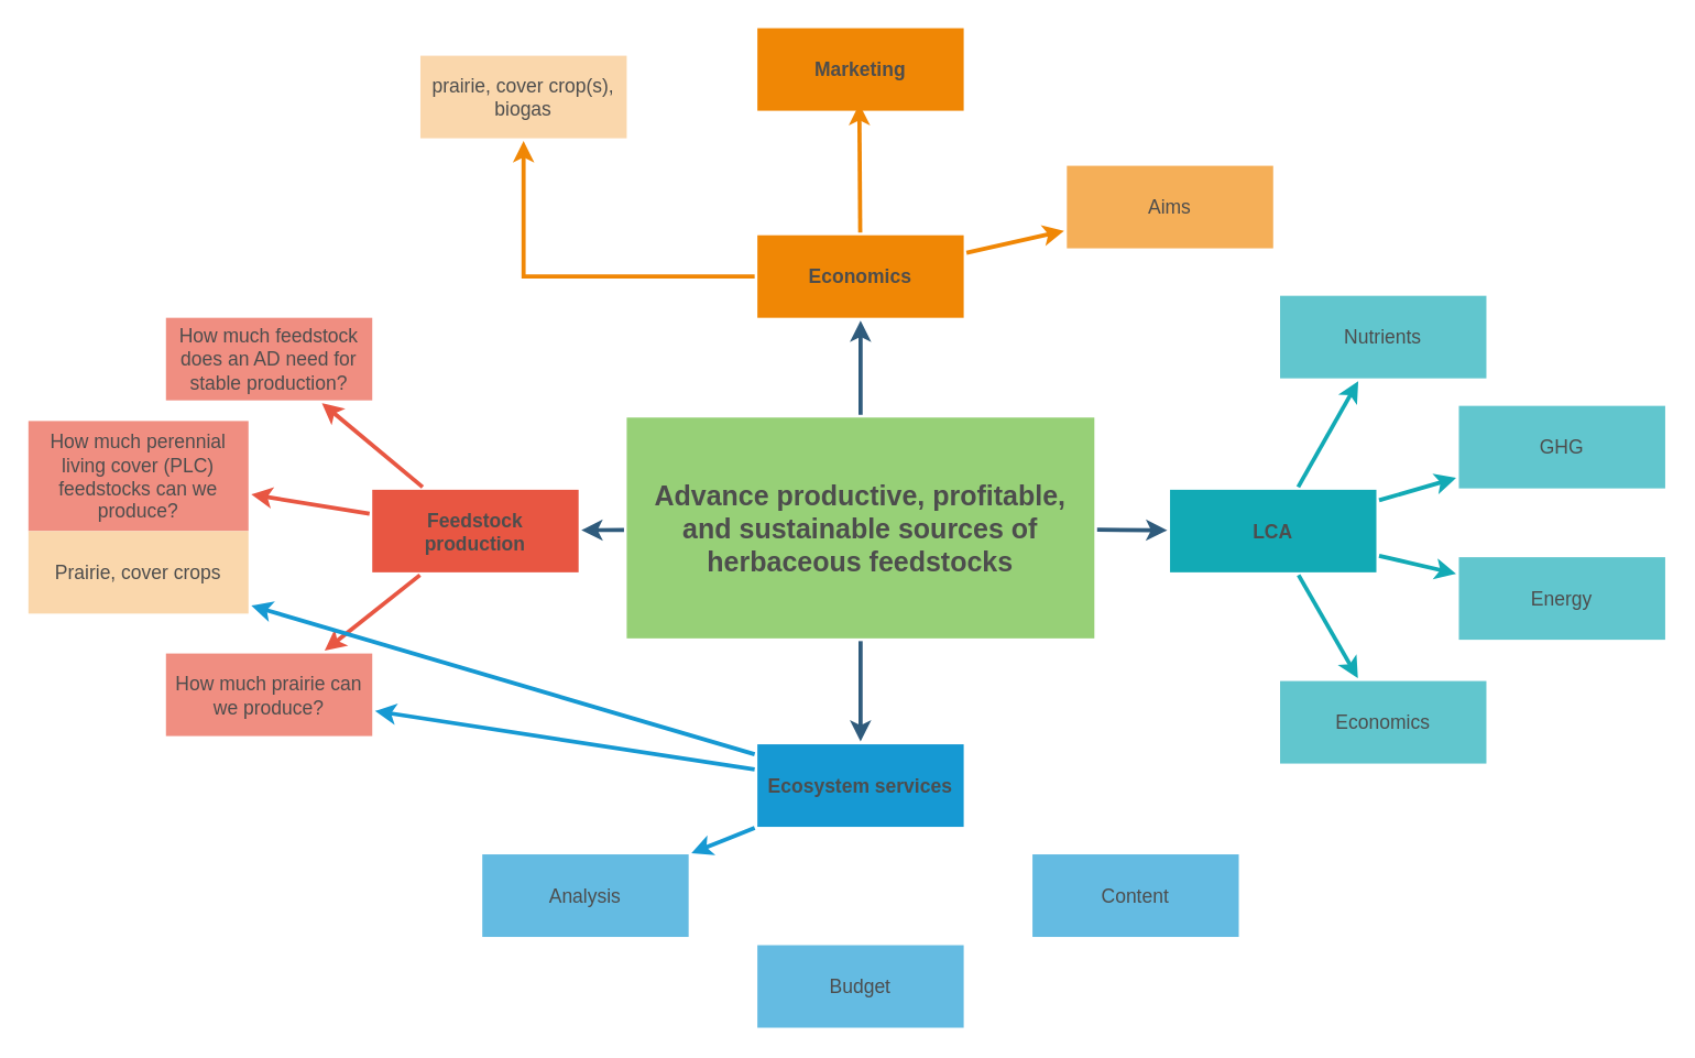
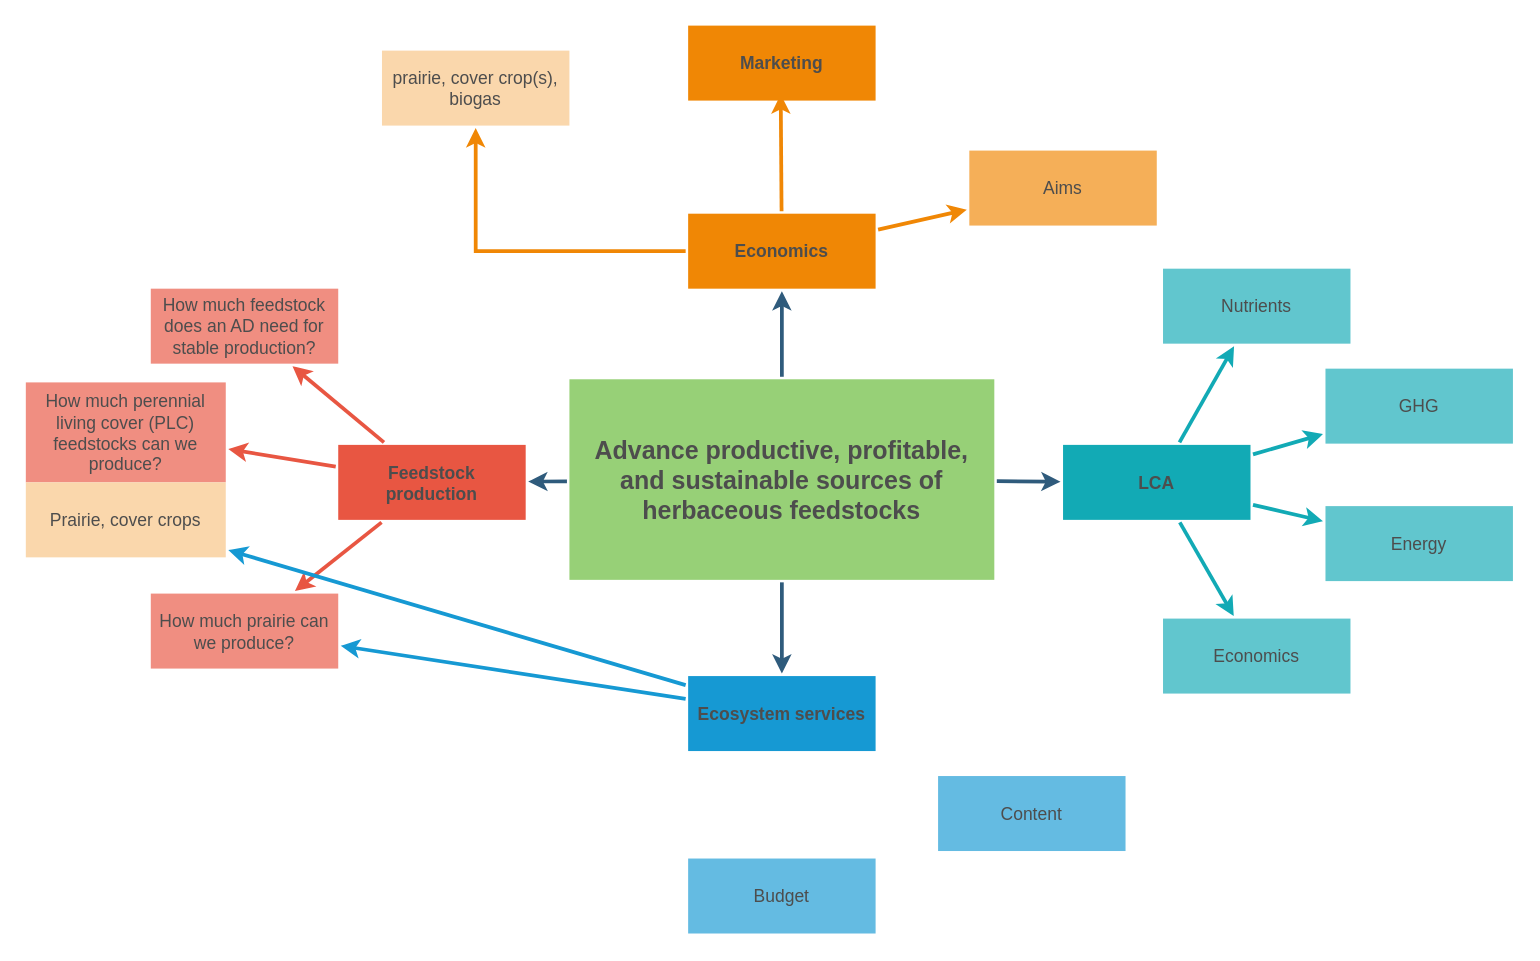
  <mxCell id="0" />
  <mxCell id="1" parent="0" />
  <mxCell id="2" value="" style="edgeStyle=none;rounded=0;jumpStyle=none;html=1;shadow=0;labelBackgroundColor=none;startArrow=none;startFill=0;endArrow=classic;endFill=1;jettySize=auto;orthogonalLoop=1;strokeColor=#2F5B7C;strokeWidth=3;fontFamily=Helvetica;fontSize=16;fontColor=#4D4D4D;spacing=5;" parent="1" source="6" target="21" edge="1"><mxGeometry relative="1" as="geometry" /></mxCell>
  <mxCell id="3" value="" style="edgeStyle=none;rounded=0;jumpStyle=none;html=1;shadow=0;labelBackgroundColor=none;startArrow=none;startFill=0;endArrow=classic;endFill=1;jettySize=auto;orthogonalLoop=1;strokeColor=#2F5B7C;strokeWidth=3;fontFamily=Helvetica;fontSize=16;fontColor=#4D4D4D;spacing=5;" parent="1" source="6" target="25" edge="1"><mxGeometry relative="1" as="geometry" /></mxCell>
  <mxCell id="4" value="" style="edgeStyle=none;rounded=0;jumpStyle=none;html=1;shadow=0;labelBackgroundColor=none;startArrow=none;startFill=0;endArrow=classic;endFill=1;jettySize=auto;orthogonalLoop=1;strokeColor=#2F5B7C;strokeWidth=3;fontFamily=Helvetica;fontSize=16;fontColor=#4D4D4D;spacing=5;" parent="1" source="6" target="16" edge="1"><mxGeometry relative="1" as="geometry" /></mxCell>
  <mxCell id="5" value="" style="edgeStyle=none;rounded=0;jumpStyle=none;html=1;shadow=0;labelBackgroundColor=none;startArrow=none;startFill=0;endArrow=classic;endFill=1;jettySize=auto;orthogonalLoop=1;strokeColor=#2F5B7C;strokeWidth=3;fontFamily=Helvetica;fontSize=16;fontColor=#4D4D4D;spacing=5;" parent="1" source="6" target="10" edge="1"><mxGeometry relative="1" as="geometry" /></mxCell>
  <mxCell id="6" value="&lt;h1 style=&quot;font-size: 20px;&quot;&gt;&lt;font style=&quot;font-size: 20px;&quot;&gt;Advance productive, profitable, and sustainable sources of herbaceous feedstocks&lt;/font&gt;&lt;/h1&gt;" style="rounded=0;whiteSpace=wrap;html=1;shadow=0;labelBackgroundColor=none;strokeColor=none;strokeWidth=3;fillColor=#97D077;fontFamily=Helvetica;fontSize=16;fontColor=#4D4D4D;align=center;fontStyle=1;spacing=5;arcSize=7;perimeterSpacing=2;" parent="1" vertex="1"><mxGeometry x="455" y="303" width="340" height="160.5" as="geometry" /></mxCell>
  <mxCell id="7" value="" style="edgeStyle=none;rounded=0;jumpStyle=none;html=1;shadow=0;labelBackgroundColor=none;startArrow=none;startFill=0;jettySize=auto;orthogonalLoop=1;strokeColor=#E85642;strokeWidth=3;fontFamily=Helvetica;fontSize=14;fontColor=#4D4D4D;spacing=5;fontStyle=1;fillColor=#b0e3e6;" parent="1" source="10" target="12" edge="1"><mxGeometry relative="1" as="geometry" /></mxCell>
  <mxCell id="8" value="" style="edgeStyle=none;rounded=0;jumpStyle=none;html=1;shadow=0;labelBackgroundColor=none;startArrow=none;startFill=0;jettySize=auto;orthogonalLoop=1;strokeColor=#E85642;strokeWidth=3;fontFamily=Helvetica;fontSize=14;fontColor=#4D4D4D;spacing=5;fontStyle=1;fillColor=#b0e3e6;" parent="1" source="10" target="36" edge="1"><mxGeometry relative="1" as="geometry"><mxPoint x="221" y="385.5" as="targetPoint" /></mxGeometry></mxCell>
  <mxCell id="9" value="" style="edgeStyle=none;rounded=0;jumpStyle=none;html=1;shadow=0;labelBackgroundColor=none;startArrow=none;startFill=0;jettySize=auto;orthogonalLoop=1;strokeColor=#E85642;strokeWidth=3;fontFamily=Helvetica;fontSize=14;fontColor=#4D4D4D;spacing=5;fontStyle=1;fillColor=#b0e3e6;" parent="1" source="10" target="11" edge="1"><mxGeometry relative="1" as="geometry" /></mxCell>
  <mxCell id="10" value="Feedstock production" style="rounded=0;whiteSpace=wrap;html=1;shadow=0;labelBackgroundColor=none;strokeColor=none;strokeWidth=3;fillColor=#e85642;fontFamily=Helvetica;fontSize=14;fontColor=#4D4D4D;align=center;spacing=5;fontStyle=1;arcSize=7;perimeterSpacing=2;" parent="1" vertex="1"><mxGeometry x="270" y="355.5" width="150" height="60" as="geometry" /></mxCell>
  <mxCell id="11" value="How much prairie can we produce?" style="rounded=0;whiteSpace=wrap;html=1;shadow=0;labelBackgroundColor=none;strokeColor=none;strokeWidth=3;fillColor=#f08e81;fontFamily=Helvetica;fontSize=14;fontColor=#4D4D4D;align=center;spacing=5;fontStyle=0;arcSize=7;perimeterSpacing=2;" parent="1" vertex="1"><mxGeometry x="120" y="474.5" width="150" height="60" as="geometry" /></mxCell>
  <mxCell id="12" value="How much feedstock does an AD need for stable production?" style="rounded=0;whiteSpace=wrap;html=1;shadow=0;labelBackgroundColor=none;strokeColor=none;strokeWidth=3;fillColor=#f08e81;fontFamily=Helvetica;fontSize=14;fontColor=#4D4D4D;align=center;spacing=5;fontStyle=0;arcSize=7;perimeterSpacing=2;" parent="1" vertex="1"><mxGeometry x="120" y="230.5" width="150" height="60" as="geometry" /></mxCell>
- <mxCell id="13" value="" style="edgeStyle=none;rounded=0;jumpStyle=none;html=1;shadow=0;labelBackgroundColor=none;startArrow=none;startFill=0;endArrow=classic;endFill=1;jettySize=auto;orthogonalLoop=1;strokeColor=#1699D3;strokeWidth=3;fontFamily=Helvetica;fontSize=14;fontColor=#4D4D4D;spacing=5;" parent="1" source="16" target="19" edge="1"><mxGeometry relative="1" as="geometry" /></mxCell>
  <mxCell id="14" value="" style="edgeStyle=none;rounded=0;jumpStyle=none;html=1;shadow=0;labelBackgroundColor=none;startArrow=none;startFill=0;endArrow=classic;endFill=1;jettySize=auto;orthogonalLoop=1;strokeColor=#1699D3;strokeWidth=3;fontFamily=Helvetica;fontSize=14;fontColor=#4D4D4D;spacing=5;" parent="1" source="16" target="37" edge="1"><mxGeometry relative="1" as="geometry" /></mxCell>
  <mxCell id="15" value="" style="edgeStyle=none;rounded=0;jumpStyle=none;html=1;shadow=0;labelBackgroundColor=none;startArrow=none;startFill=0;endArrow=classic;endFill=1;jettySize=auto;orthogonalLoop=1;strokeColor=#1699D3;strokeWidth=3;fontFamily=Helvetica;fontSize=14;fontColor=#4D4D4D;spacing=5;" parent="1" source="16" target="11" edge="1"><mxGeometry relative="1" as="geometry" /></mxCell>
  <mxCell id="16" value="Ecosystem services" style="rounded=0;whiteSpace=wrap;html=1;shadow=0;labelBackgroundColor=none;strokeColor=none;strokeWidth=3;fillColor=#1699d3;fontFamily=Helvetica;fontSize=14;fontColor=#4D4D4D;align=center;spacing=5;fontStyle=1;arcSize=7;perimeterSpacing=2;" parent="1" vertex="1"><mxGeometry x="550" y="540.5" width="150" height="60" as="geometry" /></mxCell>
  <mxCell id="17" value="Content" style="rounded=0;whiteSpace=wrap;html=1;shadow=0;labelBackgroundColor=none;strokeColor=none;strokeWidth=3;fillColor=#64bbe2;fontFamily=Helvetica;fontSize=14;fontColor=#4D4D4D;align=center;spacing=5;arcSize=7;perimeterSpacing=2;" parent="1" vertex="1"><mxGeometry x="750" y="620.5" width="150" height="60" as="geometry" /></mxCell>
  <mxCell id="18" value="Budget" style="rounded=0;whiteSpace=wrap;html=1;shadow=0;labelBackgroundColor=none;strokeColor=none;strokeWidth=3;fillColor=#64bbe2;fontFamily=Helvetica;fontSize=14;fontColor=#4D4D4D;align=center;spacing=5;arcSize=7;perimeterSpacing=2;" parent="1" vertex="1"><mxGeometry x="550" y="686.5" width="150" height="60" as="geometry" /></mxCell>
- <mxCell id="19" value="Analysis" style="rounded=0;whiteSpace=wrap;html=1;shadow=0;labelBackgroundColor=none;strokeColor=none;strokeWidth=3;fillColor=#64bbe2;fontFamily=Helvetica;fontSize=14;fontColor=#4D4D4D;align=center;spacing=5;arcSize=7;perimeterSpacing=2;" parent="1" vertex="1"><mxGeometry x="350" y="620.5" width="150" height="60" as="geometry" /></mxCell>
  <mxCell id="20" value="" style="edgeStyle=orthogonalEdgeStyle;rounded=0;orthogonalLoop=1;jettySize=auto;html=1;labelBackgroundColor=none;fontSize=14;strokeColor=#F08705;fontColor=#4D4D4D;shadow=0;startArrow=none;startFill=0;endFill=1;strokeWidth=3;spacing=5;" edge="1" parent="1" source="21" target="38"><mxGeometry relative="1" as="geometry" /></mxCell>
  <mxCell id="21" value="Economics" style="rounded=0;whiteSpace=wrap;html=1;shadow=0;labelBackgroundColor=none;strokeColor=none;strokeWidth=3;fillColor=#F08705;fontFamily=Helvetica;fontSize=14;fontColor=#4D4D4D;align=center;spacing=5;fontStyle=1;arcSize=7;perimeterSpacing=2;" parent="1" vertex="1"><mxGeometry x="550" y="170.5" width="150" height="60" as="geometry" /></mxCell>
  <mxCell id="22" value="Aims&lt;br&gt;" style="rounded=0;whiteSpace=wrap;html=1;shadow=0;labelBackgroundColor=none;strokeColor=none;strokeWidth=3;fillColor=#f5af58;fontFamily=Helvetica;fontSize=14;fontColor=#4D4D4D;align=center;spacing=5;arcSize=7;perimeterSpacing=2;" parent="1" vertex="1"><mxGeometry x="775" y="120" width="150" height="60" as="geometry" /></mxCell>
  <mxCell id="23" value="" style="edgeStyle=none;rounded=0;jumpStyle=none;html=1;shadow=0;labelBackgroundColor=none;startArrow=none;startFill=0;endArrow=classic;endFill=1;jettySize=auto;orthogonalLoop=1;strokeColor=#F08705;strokeWidth=3;fontFamily=Helvetica;fontSize=14;fontColor=#4D4D4D;spacing=5;" parent="1" source="21" target="22" edge="1"><mxGeometry relative="1" as="geometry" /></mxCell>
  <mxCell id="24" value="" style="edgeStyle=none;rounded=0;jumpStyle=none;html=1;shadow=0;labelBackgroundColor=none;startArrow=none;startFill=0;endArrow=classic;endFill=1;jettySize=auto;orthogonalLoop=1;strokeColor=#F08705;strokeWidth=3;fontFamily=Helvetica;fontSize=14;fontColor=#4D4D4D;spacing=5;entryX=0.494;entryY=0.891;entryDx=0;entryDy=0;entryPerimeter=0;" parent="1" source="21" target="34" edge="1"><mxGeometry relative="1" as="geometry"><mxPoint x="623.008" y="112" as="targetPoint" /></mxGeometry></mxCell>
  <mxCell id="25" value="LCA" style="rounded=0;whiteSpace=wrap;html=1;shadow=0;labelBackgroundColor=none;strokeColor=none;strokeWidth=3;fillColor=#12aab5;fontFamily=Helvetica;fontSize=14;fontColor=#4D4D4D;align=center;spacing=5;fontStyle=1;arcSize=7;perimeterSpacing=2;" parent="1" vertex="1"><mxGeometry x="850" y="355.5" width="150" height="60" as="geometry" /></mxCell>
  <mxCell id="26" value="Economics" style="rounded=0;whiteSpace=wrap;html=1;shadow=0;labelBackgroundColor=none;strokeColor=none;strokeWidth=3;fillColor=#61c6ce;fontFamily=Helvetica;fontSize=14;fontColor=#4D4D4D;align=center;spacing=5;fontStyle=0;arcSize=7;perimeterSpacing=2;" parent="1" vertex="1"><mxGeometry x="930" y="494.5" width="150" height="60" as="geometry" /></mxCell>
  <mxCell id="27" value="" style="edgeStyle=none;rounded=0;jumpStyle=none;html=1;shadow=0;labelBackgroundColor=none;startArrow=none;startFill=0;jettySize=auto;orthogonalLoop=1;strokeColor=#12AAB5;strokeWidth=3;fontFamily=Helvetica;fontSize=14;fontColor=#4D4D4D;spacing=5;fontStyle=1;fillColor=#b0e3e6;" parent="1" source="25" target="26" edge="1"><mxGeometry relative="1" as="geometry" /></mxCell>
  <mxCell id="28" value="Energy" style="rounded=0;whiteSpace=wrap;html=1;shadow=0;labelBackgroundColor=none;strokeColor=none;strokeWidth=3;fillColor=#61c6ce;fontFamily=Helvetica;fontSize=14;fontColor=#4D4D4D;align=center;spacing=5;fontStyle=0;arcSize=7;perimeterSpacing=2;" parent="1" vertex="1"><mxGeometry x="1060" y="404.5" width="150" height="60" as="geometry" /></mxCell>
  <mxCell id="29" value="" style="edgeStyle=none;rounded=0;jumpStyle=none;html=1;shadow=0;labelBackgroundColor=none;startArrow=none;startFill=0;jettySize=auto;orthogonalLoop=1;strokeColor=#12AAB5;strokeWidth=3;fontFamily=Helvetica;fontSize=14;fontColor=#4D4D4D;spacing=5;fontStyle=1;fillColor=#b0e3e6;" parent="1" source="25" target="28" edge="1"><mxGeometry relative="1" as="geometry" /></mxCell>
  <mxCell id="30" value="GHG" style="rounded=0;whiteSpace=wrap;html=1;shadow=0;labelBackgroundColor=none;strokeColor=none;strokeWidth=3;fillColor=#61c6ce;fontFamily=Helvetica;fontSize=14;fontColor=#4D4D4D;align=center;spacing=5;fontStyle=0;arcSize=7;perimeterSpacing=2;" parent="1" vertex="1"><mxGeometry x="1060" y="294.5" width="150" height="60" as="geometry" /></mxCell>
  <mxCell id="31" value="" style="edgeStyle=none;rounded=0;jumpStyle=none;html=1;shadow=0;labelBackgroundColor=none;startArrow=none;startFill=0;jettySize=auto;orthogonalLoop=1;strokeColor=#12AAB5;strokeWidth=3;fontFamily=Helvetica;fontSize=14;fontColor=#4D4D4D;spacing=5;fontStyle=1;fillColor=#b0e3e6;" parent="1" source="25" target="30" edge="1"><mxGeometry relative="1" as="geometry" /></mxCell>
  <mxCell id="32" value="Nutrients" style="rounded=0;whiteSpace=wrap;html=1;shadow=0;labelBackgroundColor=none;strokeColor=none;strokeWidth=3;fillColor=#61c6ce;fontFamily=Helvetica;fontSize=14;fontColor=#4D4D4D;align=center;spacing=5;fontStyle=0;arcSize=7;perimeterSpacing=2;" parent="1" vertex="1"><mxGeometry x="930" y="214.5" width="150" height="60" as="geometry" /></mxCell>
  <mxCell id="33" value="" style="edgeStyle=none;rounded=0;jumpStyle=none;html=1;shadow=0;labelBackgroundColor=none;startArrow=none;startFill=0;jettySize=auto;orthogonalLoop=1;strokeColor=#12AAB5;strokeWidth=3;fontFamily=Helvetica;fontSize=14;fontColor=#4D4D4D;spacing=5;fontStyle=1;fillColor=#b0e3e6;" parent="1" source="25" target="32" edge="1"><mxGeometry relative="1" as="geometry" /></mxCell>
  <mxCell id="34" value="Marketing" style="rounded=0;whiteSpace=wrap;html=1;shadow=0;labelBackgroundColor=none;strokeColor=none;strokeWidth=3;fillColor=#F08705;fontFamily=Helvetica;fontSize=14;fontColor=#4D4D4D;align=center;spacing=5;fontStyle=1;arcSize=7;perimeterSpacing=2;" parent="1" vertex="1"><mxGeometry x="550" y="20" width="150" height="60" as="geometry" /></mxCell>
  <mxCell id="35" value="" style="group;fontColor=#4D4D4D;" parent="1" vertex="1" connectable="0"><mxGeometry x="20" y="325.5" width="160" height="120" as="geometry" /></mxCell>
  <mxCell id="36" value="How much perennial living cover (PLC) feedstocks can we produce?" style="rounded=0;whiteSpace=wrap;html=1;shadow=0;labelBackgroundColor=none;strokeColor=none;strokeWidth=3;fillColor=#f08e81;fontFamily=Helvetica;fontSize=14;fontColor=#4D4D4D;align=center;spacing=5;fontStyle=0;arcSize=7;perimeterSpacing=2;" parent="35" vertex="1"><mxGeometry y="-20" width="160" height="80" as="geometry" /></mxCell>
  <mxCell id="37" value="&lt;font&gt;Prairie, cover crops&lt;/font&gt;" style="rounded=0;whiteSpace=wrap;html=1;shadow=0;labelBackgroundColor=none;strokeColor=none;strokeWidth=3;fillColor=#fad7ac;fontFamily=Helvetica;fontSize=14;align=center;spacing=5;fontStyle=0;arcSize=7;perimeterSpacing=2;fontColor=#4D4D4D;" parent="35" vertex="1"><mxGeometry y="60" width="160" height="60" as="geometry" /></mxCell>
  <mxCell id="38" value="&lt;font&gt;prairie, cover crop(s), biogas&lt;/font&gt;" style="rounded=0;whiteSpace=wrap;html=1;shadow=0;labelBackgroundColor=none;strokeColor=none;strokeWidth=3;fillColor=#fad7ac;fontFamily=Helvetica;fontSize=14;fontColor=#4D4D4D;align=center;spacing=5;fontStyle=0;arcSize=7;perimeterSpacing=2;" parent="1" vertex="1"><mxGeometry x="305" y="40" width="150" height="60" as="geometry" /></mxCell>
